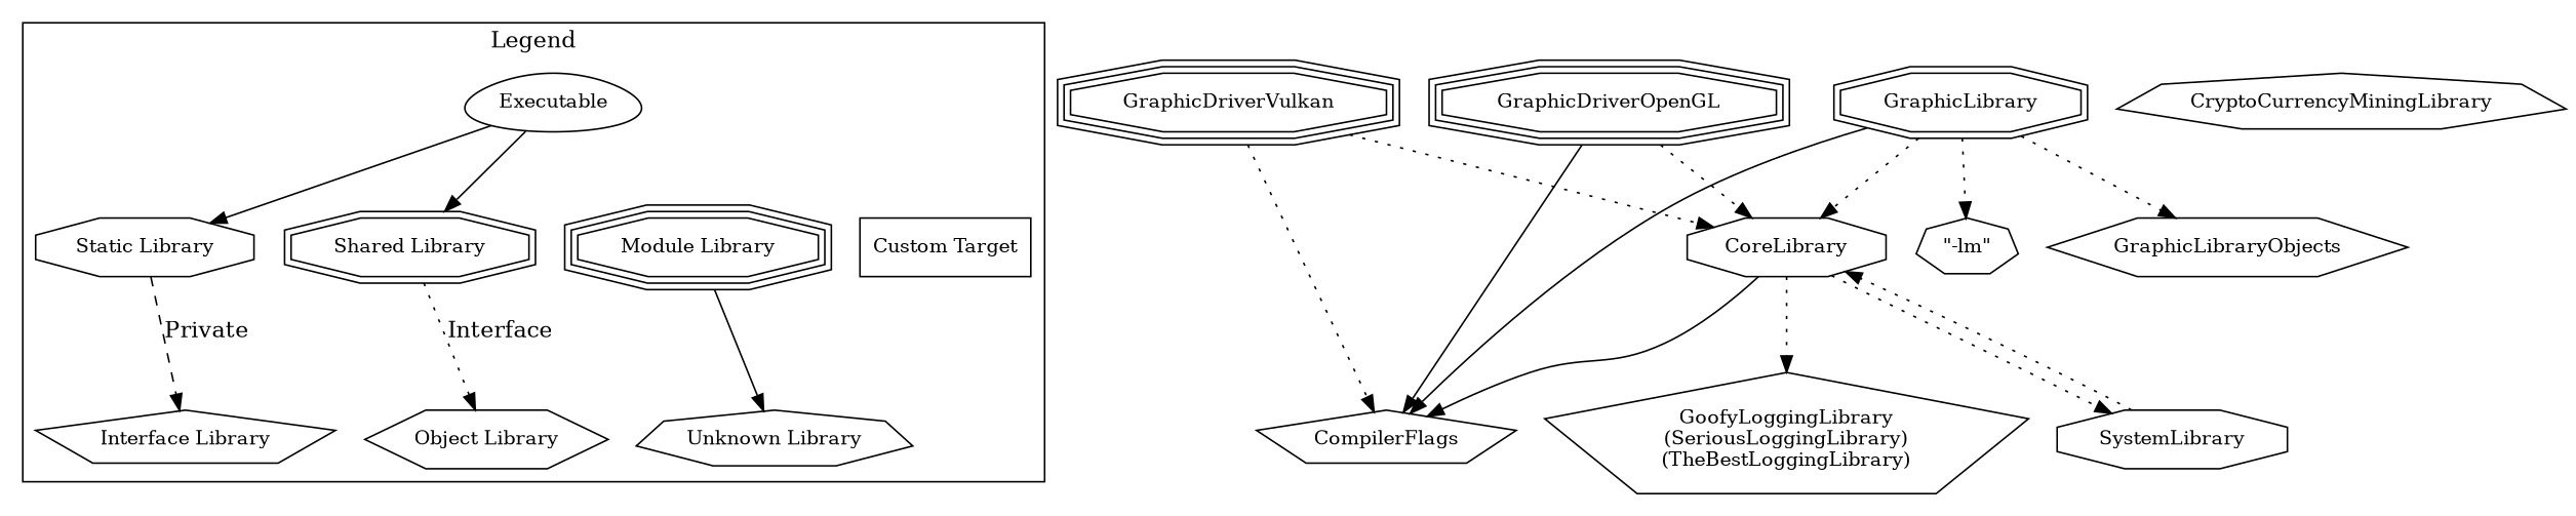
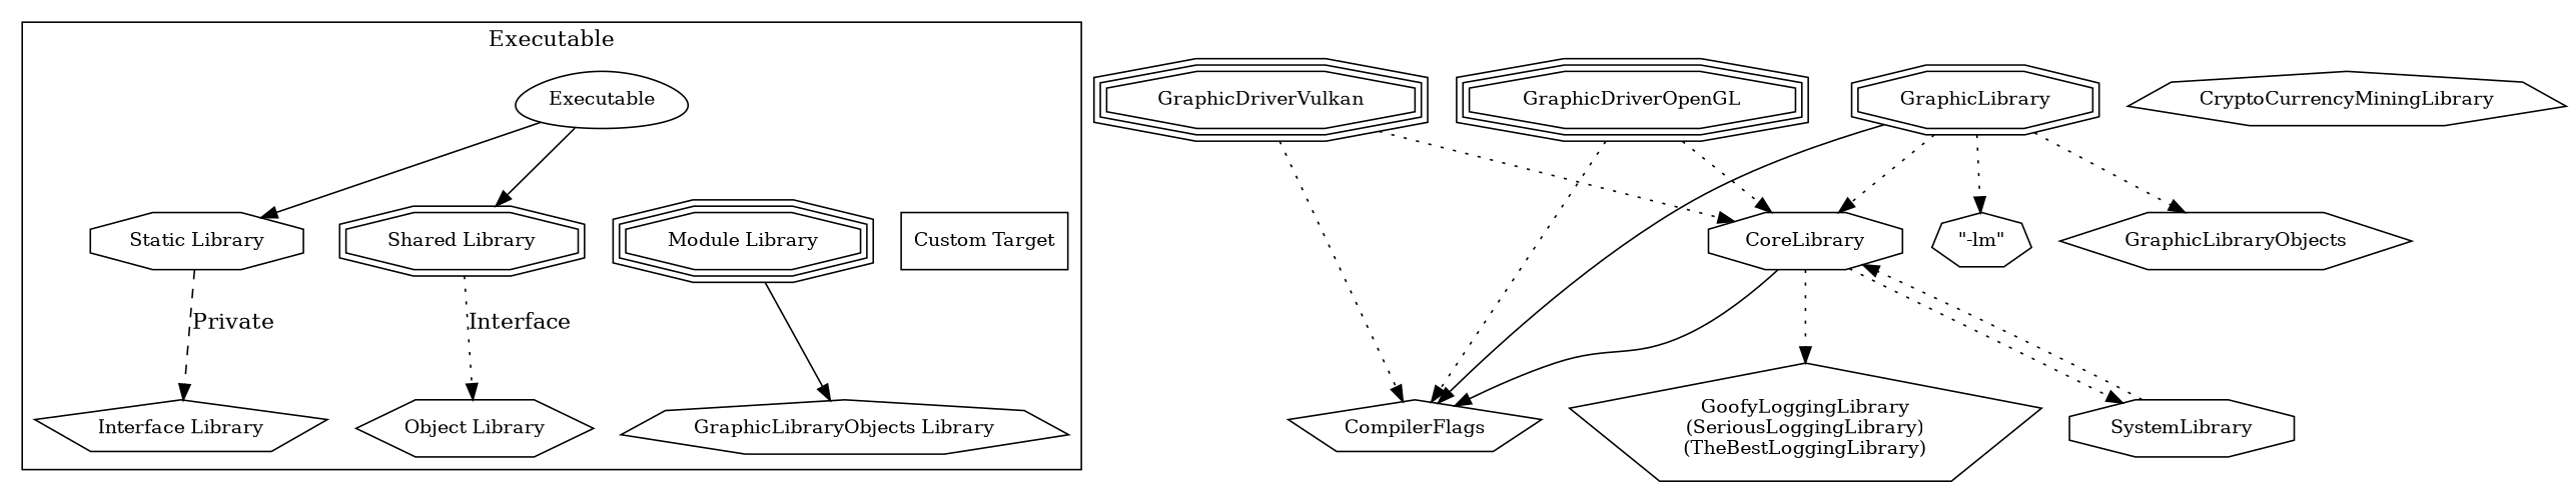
  digraph {
    node [fontsize=12 shape=octagon]
    edge [style=dotted]
    n1 [label=Executable shape=egg]
    n2 [label="Static Library"]
    n3 [label="Shared Library" shape=doubleoctagon]
    n4 [label="Module Library" shape=tripleoctagon]
    n5 [label="Custom Target" shape=box]
    n6 [label="Interface Library" shape=pentagon]
    n7 [label="Object Library" shape=hexagon]
-   n8 [label="Unknown Library" shape=septagon]
+   n8 [label="GraphicLibraryObjects Library" shape=septagon]
    n9 [label=CompilerFlags shape=pentagon]
    n10 [label=CoreLibrary]
    n11 [label="GoofyLoggingLibrary\n(SeriousLoggingLibrary)\n(TheBestLoggingLibrary)" shape=pentagon]
    n12 [label=SystemLibrary]
    n13 [label=CryptoCurrencyMiningLibrary shape=septagon]
    n14 [label=GraphicLibrary shape=doubleoctagon]
    n15 [label="\"-lm\"" shape=septagon]
    n16 [label=GraphicLibraryObjects shape=hexagon]
    n17 [label=GraphicDriverOpenGL shape=tripleoctagon]
    n18 [label=GraphicDriverVulkan shape=tripleoctagon]
    subgraph cluster_1 {
      color=black
-     label=Legend
+     label=Executable
      n1
      n2
      n3
      n4
      n5
      n6
      n7
      n8
    }
    n1 -> n2 [style=solid]
    n1 -> n3 [style=solid]
    n1 -> n4 [style=invis]
    n1 -> n5 [style=invis]
    n2 -> n6 [label=Private style=dashed]
    n3 -> n7 [label=Interface]
    n4 -> n8 [style=solid]
    n10 -> n9 [style=""]
    n10 -> n11
    n10 -> n12
    n12 -> n10
    n14 -> n9 [style=""]
    n14 -> n10
    n14 -> n15
    n14 -> n16
-   n17 -> n9 [style=solid]
+   n17 -> n9
    n17 -> n10
    n18 -> n9
    n18 -> n10
  }
